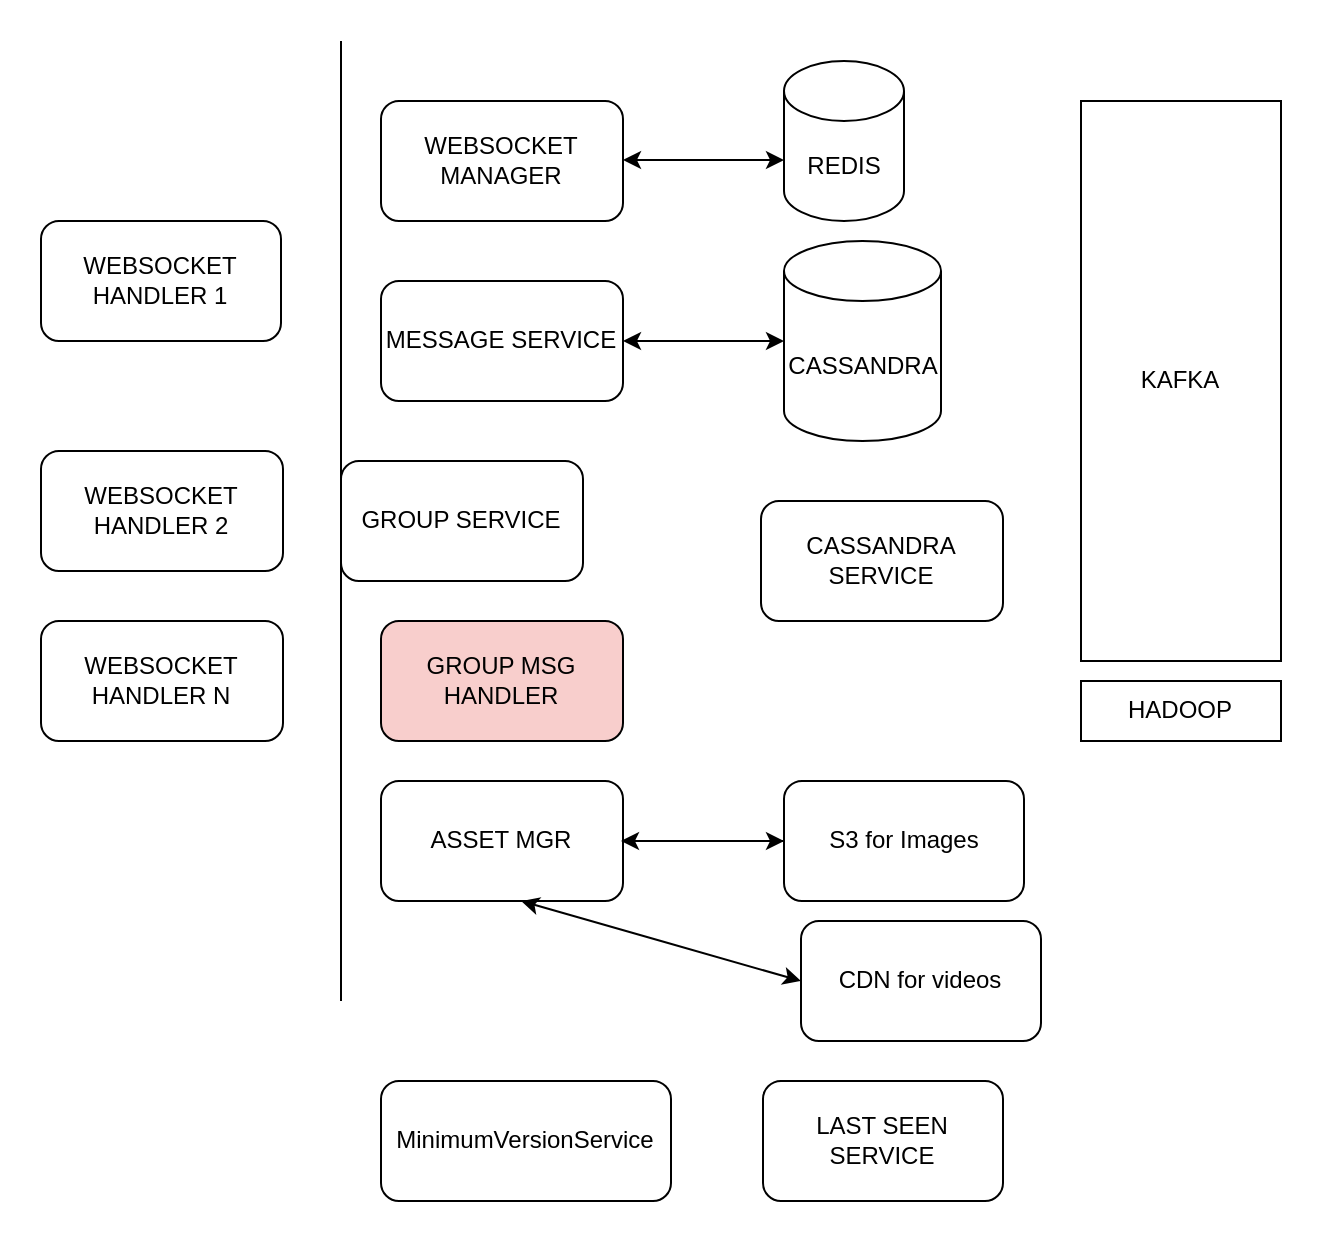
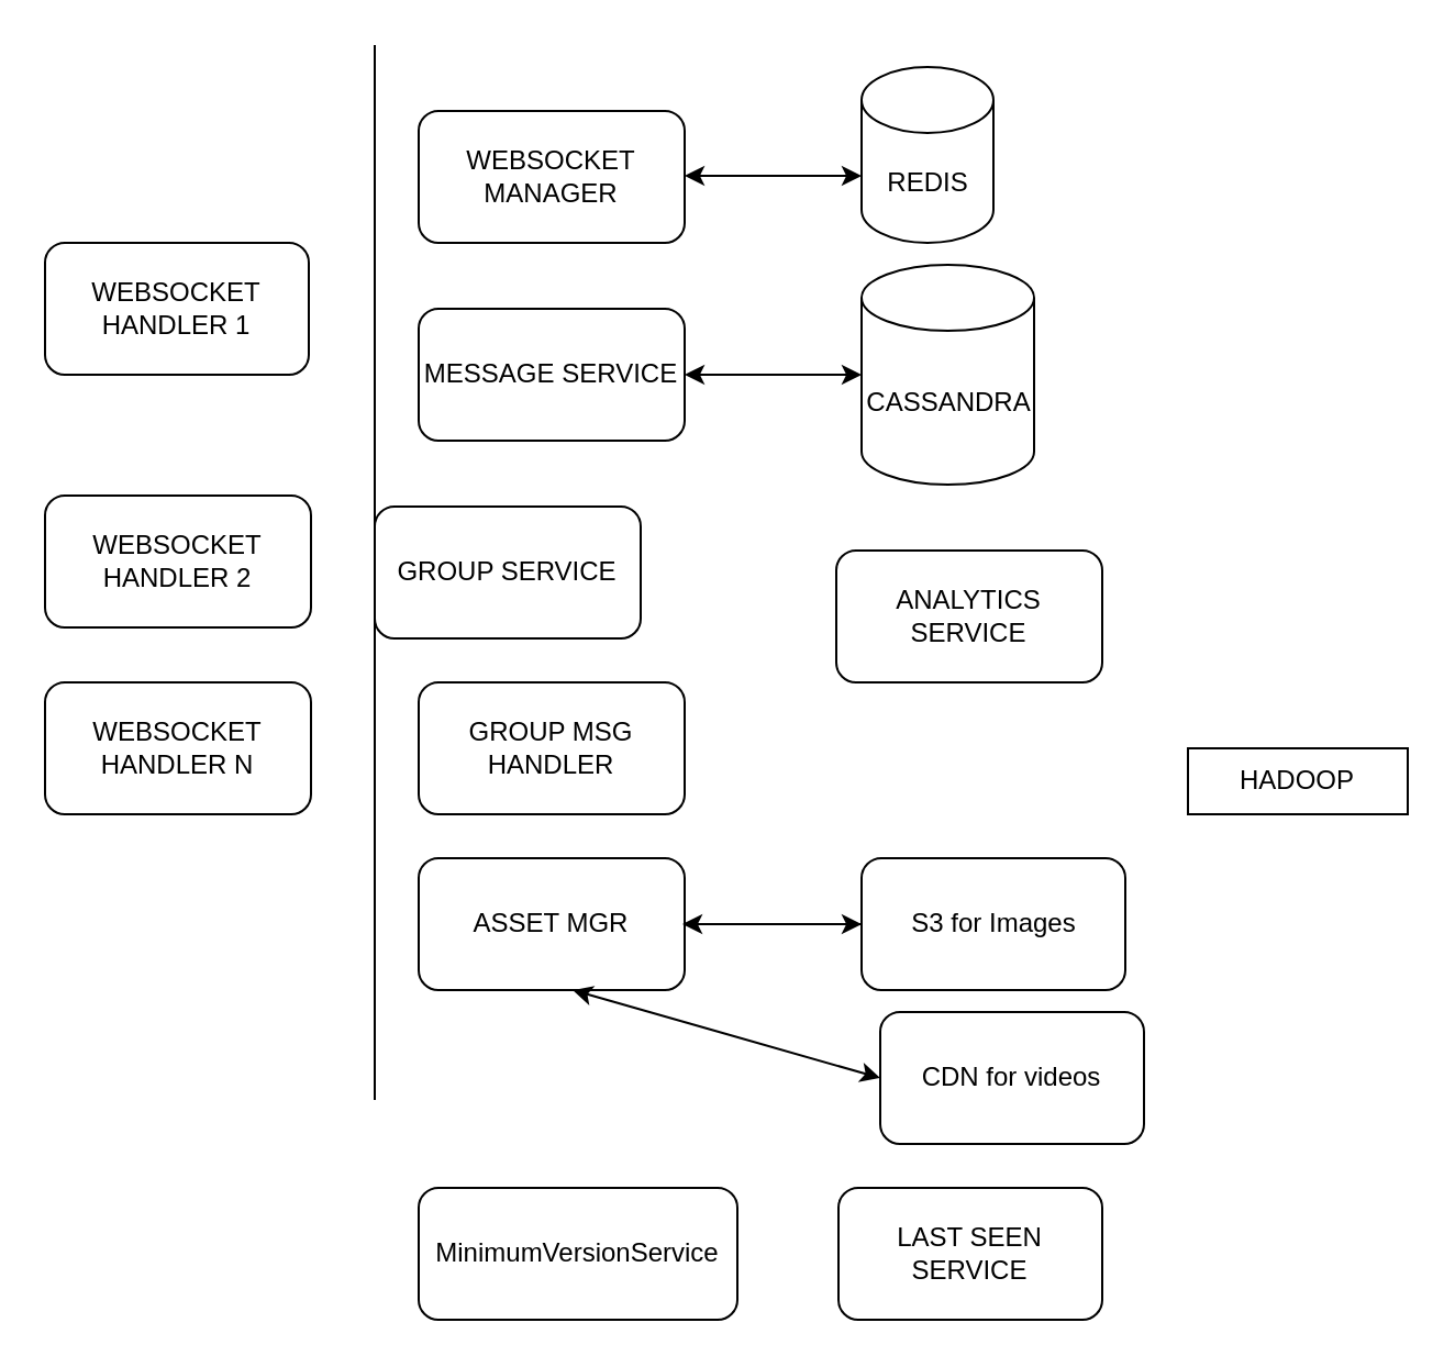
  <mxCell id="0" />
  <mxCell id="1" parent="0" />
  <mxCell id="2" value="&lt;div&gt;WEBSOCKET&lt;/div&gt;&lt;div&gt;HANDLER 1&lt;br&gt;&lt;/div&gt;" style="rounded=1;whiteSpace=wrap;html=1;" parent="1" vertex="1"><mxGeometry x="20" y="110" width="120" height="60" as="geometry" /></mxCell>
  <mxCell id="3" value="&lt;div&gt;WEBSOCKET&lt;/div&gt;&lt;div&gt;HANDLER 2&lt;br&gt;&lt;/div&gt;" style="rounded=1;whiteSpace=wrap;html=1;" parent="1" vertex="1"><mxGeometry x="20" y="225" width="121" height="60" as="geometry" /></mxCell>
  <mxCell id="4" value="" style="endArrow=none;html=1;rounded=0;" parent="1" edge="1"><mxGeometry width="50" height="50" relative="1" as="geometry"><mxPoint x="170" y="500" as="sourcePoint" /><mxPoint x="170" y="20" as="targetPoint" /></mxGeometry></mxCell>
  <mxCell id="5" value="&lt;div&gt;WEBSOCKET&lt;/div&gt;&lt;div&gt;HANDLER N&lt;br&gt;&lt;/div&gt;" style="rounded=1;whiteSpace=wrap;html=1;" parent="1" vertex="1"><mxGeometry x="20" y="310" width="121" height="60" as="geometry" /></mxCell>
  <mxCell id="6" value="&lt;div&gt;WEBSOCKET&lt;/div&gt;MANAGER" style="rounded=1;whiteSpace=wrap;html=1;" parent="1" vertex="1"><mxGeometry x="190" y="50" width="121" height="60" as="geometry" /></mxCell>
  <mxCell id="7" value="MESSAGE SERVICE" style="rounded=1;whiteSpace=wrap;html=1;" parent="1" vertex="1"><mxGeometry x="190" y="140" width="121" height="60" as="geometry" /></mxCell>
  <mxCell id="8" value="GROUP SERVICE" style="rounded=1;whiteSpace=wrap;html=1;" parent="1" vertex="1"><mxGeometry x="170" y="230" width="121" height="60" as="geometry" /></mxCell>
- <mxCell id="9" value="&lt;div&gt;GROUP MSG&lt;/div&gt;&lt;div&gt;HANDLER&lt;br&gt;&lt;/div&gt;" style="rounded=1;whiteSpace=wrap;html=1;fillColor=#f8cecc;" parent="1" vertex="1"><mxGeometry x="190" y="310" width="121" height="60" as="geometry" /></mxCell>
+ <mxCell id="9" value="&lt;div&gt;GROUP MSG&lt;/div&gt;&lt;div&gt;HANDLER&lt;br&gt;&lt;/div&gt;" style="rounded=1;whiteSpace=wrap;html=1;" parent="1" vertex="1"><mxGeometry x="190" y="310" width="121" height="60" as="geometry" /></mxCell>
  <mxCell id="10" value="" style="edgeStyle=orthogonalEdgeStyle;rounded=0;orthogonalLoop=1;jettySize=auto;html=1;" parent="1" source="11" target="13" edge="1"><mxGeometry relative="1" as="geometry" /></mxCell>
  <mxCell id="11" value="ASSET MGR" style="rounded=1;whiteSpace=wrap;html=1;" parent="1" vertex="1"><mxGeometry x="190" y="390" width="121" height="60" as="geometry" /></mxCell>
  <mxCell id="12" style="edgeStyle=orthogonalEdgeStyle;rounded=0;orthogonalLoop=1;jettySize=auto;html=1;" parent="1" source="13" edge="1"><mxGeometry relative="1" as="geometry"><mxPoint x="310" y="420" as="targetPoint" /></mxGeometry></mxCell>
  <mxCell id="13" value="S3 for Images" style="whiteSpace=wrap;html=1;rounded=1;" parent="1" vertex="1"><mxGeometry x="391.5" y="390" width="120" height="60" as="geometry" /></mxCell>
  <mxCell id="14" value="CDN for videos" style="whiteSpace=wrap;html=1;rounded=1;" parent="1" vertex="1"><mxGeometry x="400" y="460" width="120" height="60" as="geometry" /></mxCell>
  <mxCell id="15" value="" style="endArrow=classic;startArrow=classic;html=1;rounded=0;exitX=0.579;exitY=1;exitDx=0;exitDy=0;exitPerimeter=0;entryX=0;entryY=0.5;entryDx=0;entryDy=0;" parent="1" source="11" target="14" edge="1"><mxGeometry width="50" height="50" relative="1" as="geometry"><mxPoint x="300" y="340" as="sourcePoint" /><mxPoint x="400" y="510" as="targetPoint" /><Array as="points"><mxPoint x="330" y="470" /></Array></mxGeometry></mxCell>
  <mxCell id="16" value="CASSANDRA" style="shape=cylinder3;whiteSpace=wrap;html=1;boundedLbl=1;backgroundOutline=1;size=15;" parent="1" vertex="1"><mxGeometry x="391.5" y="120" width="78.5" height="100" as="geometry" /></mxCell>
  <mxCell id="17" value="" style="endArrow=classic;startArrow=classic;html=1;rounded=0;entryX=0;entryY=0.5;entryDx=0;entryDy=0;entryPerimeter=0;exitX=1;exitY=0.5;exitDx=0;exitDy=0;" parent="1" source="7" target="16" edge="1"><mxGeometry width="50" height="50" relative="1" as="geometry"><mxPoint x="300" y="340" as="sourcePoint" /><mxPoint x="350" y="290" as="targetPoint" /></mxGeometry></mxCell>
  <mxCell id="18" value="REDIS" style="shape=cylinder3;whiteSpace=wrap;html=1;boundedLbl=1;backgroundOutline=1;size=15;" parent="1" vertex="1"><mxGeometry x="391.5" y="30" width="60" height="80" as="geometry" /></mxCell>
  <mxCell id="19" value="" style="endArrow=classic;startArrow=classic;html=1;rounded=0;entryX=0;entryY=0.5;entryDx=0;entryDy=0;entryPerimeter=0;exitX=1;exitY=0.5;exitDx=0;exitDy=0;" parent="1" edge="1"><mxGeometry width="50" height="50" relative="1" as="geometry"><mxPoint x="311" y="79.5" as="sourcePoint" /><mxPoint x="391.5" y="79.5" as="targetPoint" /></mxGeometry></mxCell>
- <mxCell id="20" value="KAFKA" style="rounded=0;whiteSpace=wrap;html=1;" parent="1" vertex="1"><mxGeometry x="540" y="50" width="100" height="280" as="geometry" /></mxCell>
- <mxCell id="21" value="CASSANDRA SERVICE" style="rounded=1;whiteSpace=wrap;html=1;" parent="1" vertex="1"><mxGeometry x="380" y="250" width="121" height="60" as="geometry" /></mxCell>
+ <mxCell id="21" value="ANALYTICS SERVICE" style="rounded=1;whiteSpace=wrap;html=1;" parent="1" vertex="1"><mxGeometry x="380" y="250" width="121" height="60" as="geometry" /></mxCell>
  <mxCell id="22" value="HADOOP" style="rounded=0;whiteSpace=wrap;html=1;" parent="1" vertex="1"><mxGeometry x="540" y="340" width="100" height="30" as="geometry" /></mxCell>
  <mxCell id="23" value="MinimumVersionService" style="rounded=1;whiteSpace=wrap;html=1;" parent="1" vertex="1"><mxGeometry x="190" y="540" width="145" height="60" as="geometry" /></mxCell>
  <mxCell id="24" value="LAST SEEN SERVICE" style="rounded=1;whiteSpace=wrap;html=1;" parent="1" vertex="1"><mxGeometry x="381" y="540" width="120" height="60" as="geometry" /></mxCell>
